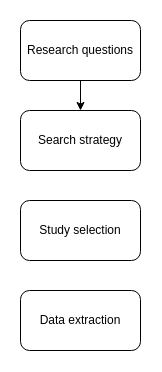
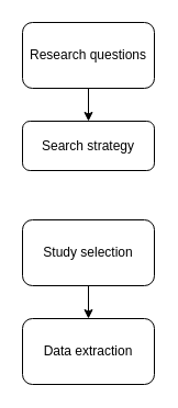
  <mxCell id="0" />
  <mxCell id="1" parent="0" />
  <mxCell id="2" value="" style="edgeStyle=orthogonalEdgeStyle;rounded=0;orthogonalLoop=1;jettySize=auto;html=1;" parent="1" source="3" target="4" edge="1"><mxGeometry relative="1" as="geometry" /></mxCell>
  <mxCell id="3" value="Research questions" style="rounded=1;whiteSpace=wrap;html=1;" parent="1" vertex="1"><mxGeometry x="20" y="20" width="120" height="60" as="geometry" /></mxCell>
- <mxCell id="4" value="Search strategy" style="rounded=1;whiteSpace=wrap;html=1;" parent="1" vertex="1"><mxGeometry x="20" y="110" width="120" height="60" as="geometry" /></mxCell>
+ <mxCell id="4" value="Search strategy" style="rounded=1;whiteSpace=wrap;html=1;" parent="1" vertex="1"><mxGeometry x="20" y="110" width="120" height="45" as="geometry" /></mxCell>
  <mxCell id="5" value="Data extraction" style="rounded=1;whiteSpace=wrap;html=1;" parent="1" vertex="1"><mxGeometry x="20" y="290" width="120" height="60" as="geometry" /></mxCell>
+ <mxCell id="6" value="" style="edgeStyle=orthogonalEdgeStyle;rounded=0;orthogonalLoop=1;jettySize=auto;html=1;" parent="1" source="7" target="5" edge="1"><mxGeometry relative="1" as="geometry" /></mxCell>
  <mxCell id="7" value="Study selection" style="rounded=1;whiteSpace=wrap;html=1;" parent="1" vertex="1"><mxGeometry x="20" y="200" width="120" height="60" as="geometry" /></mxCell>
